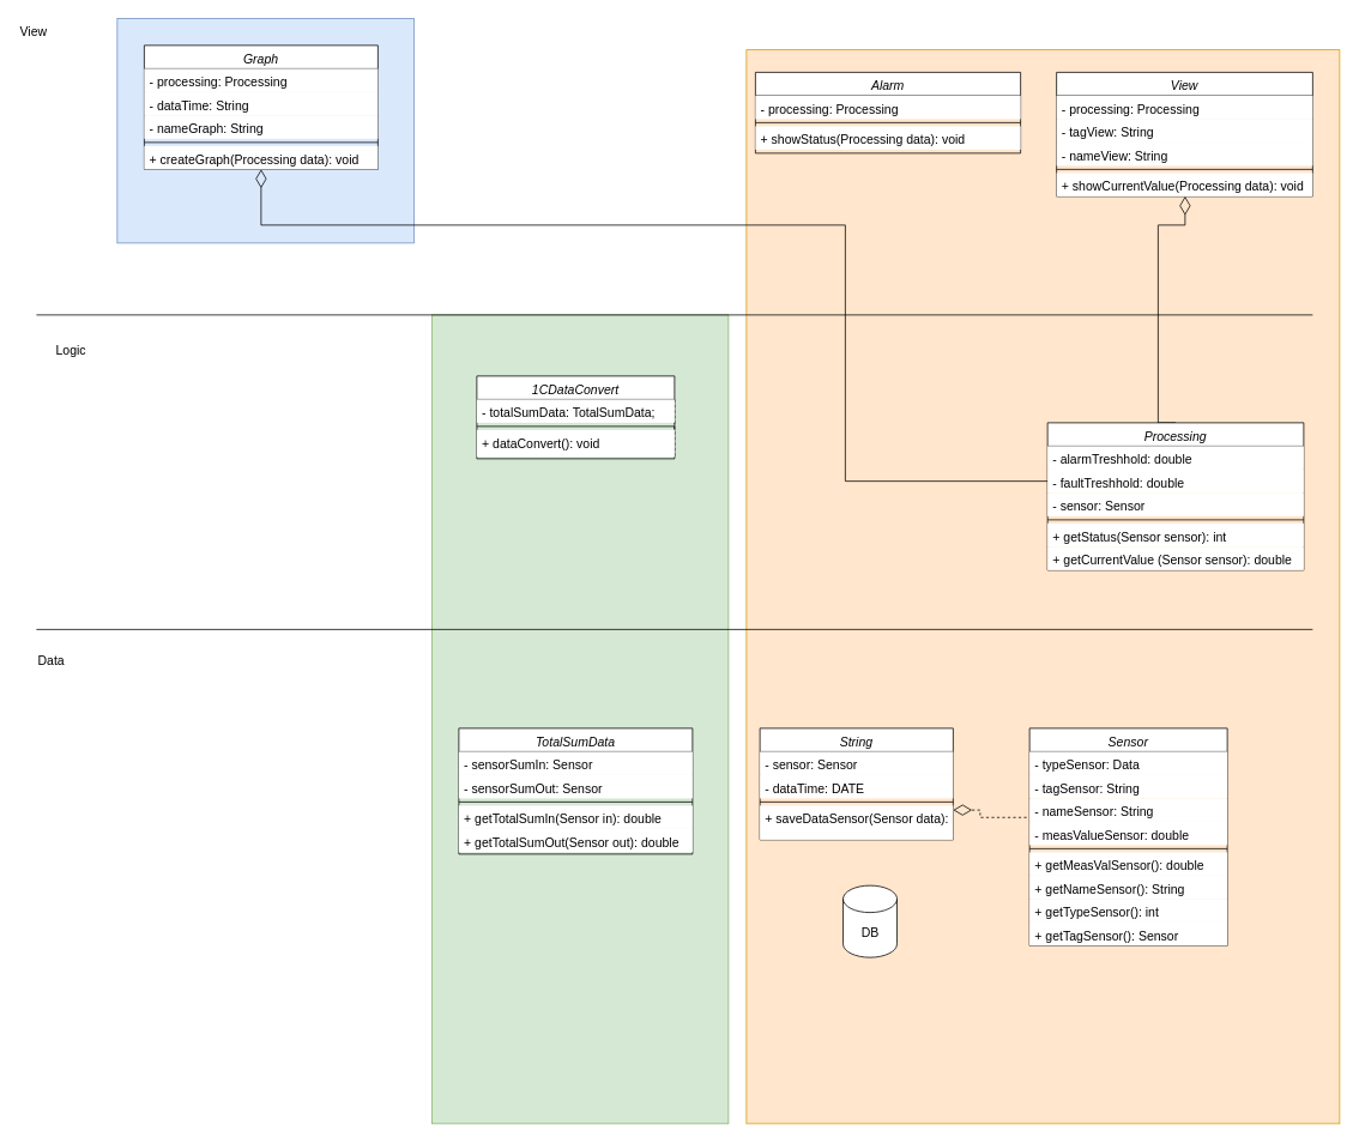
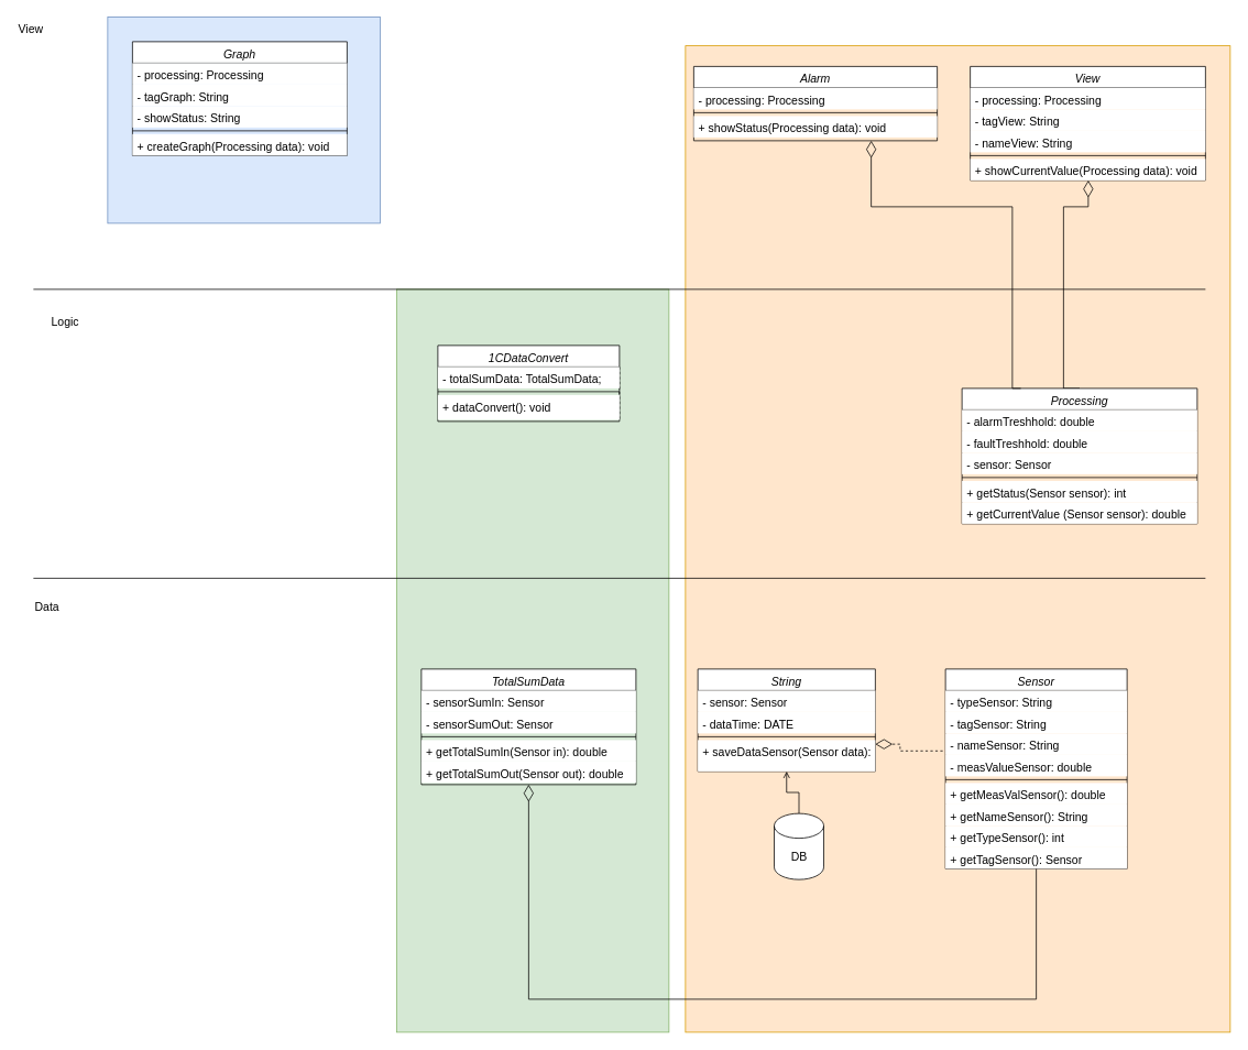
  <mxCell id="0" />
  <mxCell id="1" parent="0" />
  <mxCell id="2" value="" style="rounded=0;whiteSpace=wrap;html=1;perimeterSpacing=6;glass=0;fillColor=#dae8fc;strokeColor=#6c8ebf;fontSize=14;fontStyle=0" parent="1" vertex="1"><mxGeometry x="130" y="20" width="330" height="250" as="geometry" /></mxCell>
  <mxCell id="3" value="" style="rounded=0;whiteSpace=wrap;html=1;perimeterSpacing=6;glass=0;fillColor=#d5e8d4;strokeColor=#82b366;fontSize=14;fontStyle=0" parent="1" vertex="1"><mxGeometry x="480" y="350" width="330" height="900" as="geometry" /></mxCell>
  <mxCell id="4" value="" style="rounded=0;whiteSpace=wrap;html=1;perimeterSpacing=6;glass=0;fillColor=#ffe6cc;strokeColor=#d79b00;fontSize=14;fontStyle=0" parent="1" vertex="1"><mxGeometry x="830" y="55" width="660" height="1195" as="geometry" /></mxCell>
  <mxCell id="5" style="edgeStyle=orthogonalEdgeStyle;rounded=0;orthogonalLoop=1;jettySize=auto;html=1;endArrow=diamondThin;endFill=0;endSize=18;targetPerimeterSpacing=0;sourcePerimeterSpacing=18;exitX=0.5;exitY=0;exitDx=0;exitDy=0;fontSize=14;fontStyle=0" parent="1" source="32" target="6" edge="1"><mxGeometry relative="1" as="geometry"><mxPoint x="1255" y="460" as="sourcePoint" /><Array as="points"><mxPoint x="1288" y="250" /><mxPoint x="1318" y="250" /></Array></mxGeometry></mxCell>
  <mxCell id="6" value="View" style="swimlane;fontStyle=2;align=center;verticalAlign=top;childLayout=stackLayout;horizontal=1;startSize=26;horizontalStack=0;resizeParent=1;resizeLast=0;collapsible=1;marginBottom=0;rounded=0;shadow=0;strokeWidth=1;fontSize=14;" parent="1" vertex="1"><mxGeometry x="1175" y="80" width="285" height="138" as="geometry"><mxRectangle x="230" y="140" width="160" height="26" as="alternateBounds" /></mxGeometry></mxCell>
  <mxCell id="7" value="- processing: Processing" style="text;align=left;verticalAlign=top;spacingLeft=4;spacingRight=4;overflow=hidden;rotatable=0;points=[[0,0.5],[1,0.5]];portConstraint=eastwest;rounded=0;shadow=0;html=0;fillColor=default;fontSize=14;fontStyle=0" parent="6" vertex="1"><mxGeometry y="26" width="285" height="26" as="geometry" /></mxCell>
  <mxCell id="8" value="- tagView: String" style="text;align=left;verticalAlign=top;spacingLeft=4;spacingRight=4;overflow=hidden;rotatable=0;points=[[0,0.5],[1,0.5]];portConstraint=eastwest;rounded=0;shadow=0;html=0;fillColor=default;fontSize=14;fontStyle=0" parent="6" vertex="1"><mxGeometry y="52" width="285" height="26" as="geometry" /></mxCell>
  <mxCell id="9" value="- nameView: String" style="text;align=left;verticalAlign=top;spacingLeft=4;spacingRight=4;overflow=hidden;rotatable=0;points=[[0,0.5],[1,0.5]];portConstraint=eastwest;rounded=0;shadow=0;html=0;fillColor=default;fontSize=14;fontStyle=0" parent="6" vertex="1"><mxGeometry y="78" width="285" height="26" as="geometry" /></mxCell>
  <mxCell id="10" value="" style="line;html=1;strokeWidth=1;align=left;verticalAlign=middle;spacingTop=-1;spacingLeft=3;spacingRight=3;rotatable=0;labelPosition=right;points=[];portConstraint=eastwest;fontSize=14;fontStyle=0" parent="6" vertex="1"><mxGeometry y="104" width="285" height="8" as="geometry" /></mxCell>
  <mxCell id="11" value="+ showCurrentValue(Processing data): void" style="text;align=left;verticalAlign=top;spacingLeft=4;spacingRight=4;overflow=hidden;rotatable=0;points=[[0,0.5],[1,0.5]];portConstraint=eastwest;fillColor=default;fontSize=14;fontStyle=0" parent="6" vertex="1"><mxGeometry y="112" width="285" height="26" as="geometry" /></mxCell>
  <mxCell id="12" value="" style="endArrow=none;html=1;rounded=0;fontSize=14;fontStyle=0" parent="1" edge="1"><mxGeometry width="50" height="50" relative="1" as="geometry"><mxPoint x="40" y="350" as="sourcePoint" /><mxPoint x="1460" y="350" as="targetPoint" /></mxGeometry></mxCell>
  <mxCell id="13" value="" style="endArrow=none;html=1;rounded=0;fontSize=14;fontStyle=0" parent="1" edge="1"><mxGeometry width="50" height="50" relative="1" as="geometry"><mxPoint x="40" y="700" as="sourcePoint" /><mxPoint x="1460" y="700" as="targetPoint" /></mxGeometry></mxCell>
  <mxCell id="14" value="View" style="text;html=1;strokeColor=none;fillColor=none;align=left;verticalAlign=middle;whiteSpace=wrap;rounded=0;fontSize=14;fontStyle=0" parent="1" vertex="1"><mxGeometry x="20" y="20" width="60" height="30" as="geometry" /></mxCell>
  <mxCell id="15" value="Logic" style="text;html=1;strokeColor=none;fillColor=none;align=left;verticalAlign=middle;whiteSpace=wrap;rounded=0;fontSize=14;fontStyle=0" parent="1" vertex="1"><mxGeometry x="60" y="375" width="60" height="30" as="geometry" /></mxCell>
  <mxCell id="16" value="Data" style="text;html=1;strokeColor=none;fillColor=none;align=left;verticalAlign=middle;whiteSpace=wrap;rounded=0;rotation=0;fontSize=14;fontStyle=0" parent="1" vertex="1"><mxGeometry x="40" y="720" width="60" height="30" as="geometry" /></mxCell>
  <mxCell id="17" value="Sensor" style="swimlane;fontStyle=2;align=center;verticalAlign=top;childLayout=stackLayout;horizontal=1;startSize=26;horizontalStack=0;resizeParent=1;resizeLast=0;collapsible=1;marginBottom=0;rounded=0;shadow=0;strokeWidth=1;fillColor=default;swimlaneLine=1;fontSize=14;" parent="1" vertex="1"><mxGeometry x="1145" y="810" width="220" height="242" as="geometry"><mxRectangle x="230" y="140" width="160" height="26" as="alternateBounds" /></mxGeometry></mxCell>
- <mxCell id="18" value="- typeSensor: Data" style="text;align=left;verticalAlign=top;spacingLeft=4;spacingRight=4;overflow=hidden;rotatable=0;points=[[0,0.5],[1,0.5]];portConstraint=eastwest;fillColor=default;fontSize=14;fontStyle=0" parent="17" vertex="1"><mxGeometry y="26" width="220" height="26" as="geometry" /></mxCell>
+ <mxCell id="18" value="- typeSensor: String" style="text;align=left;verticalAlign=top;spacingLeft=4;spacingRight=4;overflow=hidden;rotatable=0;points=[[0,0.5],[1,0.5]];portConstraint=eastwest;fillColor=default;fontSize=14;fontStyle=0" parent="17" vertex="1"><mxGeometry y="26" width="220" height="26" as="geometry" /></mxCell>
  <mxCell id="19" value="- tagSensor: String" style="text;align=left;verticalAlign=top;spacingLeft=4;spacingRight=4;overflow=hidden;rotatable=0;points=[[0,0.5],[1,0.5]];portConstraint=eastwest;rounded=0;shadow=0;html=0;fillColor=default;fontSize=14;fontStyle=0" parent="17" vertex="1"><mxGeometry y="52" width="220" height="26" as="geometry" /></mxCell>
  <mxCell id="20" value="- nameSensor: String " style="text;align=left;verticalAlign=top;spacingLeft=4;spacingRight=4;overflow=hidden;rotatable=0;points=[[0,0.5],[1,0.5]];portConstraint=eastwest;rounded=0;shadow=0;html=0;fillColor=default;fontSize=14;fontStyle=0" parent="17" vertex="1"><mxGeometry y="78" width="220" height="26" as="geometry" /></mxCell>
  <mxCell id="21" value="- measValueSensor: double" style="text;align=left;verticalAlign=top;spacingLeft=4;spacingRight=4;overflow=hidden;rotatable=0;points=[[0,0.5],[1,0.5]];portConstraint=eastwest;fillColor=default;fontSize=14;fontStyle=0" parent="17" vertex="1"><mxGeometry y="104" width="220" height="26" as="geometry" /></mxCell>
  <mxCell id="22" value="" style="line;html=1;strokeWidth=1;align=left;verticalAlign=middle;spacingTop=-1;spacingLeft=3;spacingRight=3;rotatable=0;labelPosition=right;points=[];portConstraint=eastwest;strokeColor=#000000;perimeterSpacing=0;fillStyle=auto;fillColor=default;fontSize=14;fontStyle=0" parent="17" vertex="1"><mxGeometry y="130" width="220" height="8" as="geometry" /></mxCell>
  <mxCell id="23" value="+ getMeasValSensor(): double" style="text;align=left;verticalAlign=top;spacingLeft=4;spacingRight=4;overflow=hidden;rotatable=0;points=[[0,0.5],[1,0.5]];portConstraint=eastwest;fillColor=default;fontSize=14;fontStyle=0" parent="17" vertex="1"><mxGeometry y="138" width="220" height="26" as="geometry" /></mxCell>
  <mxCell id="24" value="+ getNameSensor(): String" style="text;align=left;verticalAlign=top;spacingLeft=4;spacingRight=4;overflow=hidden;rotatable=0;points=[[0,0.5],[1,0.5]];portConstraint=eastwest;fillColor=default;fontSize=14;fontStyle=0" parent="17" vertex="1"><mxGeometry y="164" width="220" height="26" as="geometry" /></mxCell>
  <mxCell id="25" value="+ getTypeSensor(): int" style="text;align=left;verticalAlign=top;spacingLeft=4;spacingRight=4;overflow=hidden;rotatable=0;points=[[0,0.5],[1,0.5]];portConstraint=eastwest;fillColor=default;fontSize=14;fontStyle=0" parent="17" vertex="1"><mxGeometry y="190" width="220" height="26" as="geometry" /></mxCell>
  <mxCell id="26" value="+ getTagSensor(): Sensor" style="text;align=left;verticalAlign=top;spacingLeft=4;spacingRight=4;overflow=hidden;rotatable=0;points=[[0,0.5],[1,0.5]];portConstraint=eastwest;fillColor=default;fontSize=14;fontStyle=0" parent="17" vertex="1"><mxGeometry y="216" width="220" height="26" as="geometry" /></mxCell>
  <mxCell id="27" value="String" style="swimlane;fontStyle=2;align=center;verticalAlign=top;childLayout=stackLayout;horizontal=1;startSize=26;horizontalStack=0;resizeParent=1;resizeLast=0;collapsible=1;marginBottom=0;rounded=0;shadow=0;strokeWidth=1;fillColor=#FFFFFF;swimlaneLine=1;fontSize=14;" parent="1" vertex="1"><mxGeometry x="845" y="810" width="215" height="124" as="geometry"><mxRectangle x="230" y="140" width="160" height="26" as="alternateBounds" /></mxGeometry></mxCell>
  <mxCell id="28" value="- sensor: Sensor&#10;" style="text;align=left;verticalAlign=top;spacingLeft=4;spacingRight=4;overflow=hidden;rotatable=0;points=[[0,0.5],[1,0.5]];portConstraint=eastwest;fillColor=default;fontSize=14;fontStyle=0" parent="27" vertex="1"><mxGeometry y="26" width="215" height="26" as="geometry" /></mxCell>
  <mxCell id="29" value="- dataTime: DATE" style="text;align=left;verticalAlign=top;spacingLeft=4;spacingRight=4;overflow=hidden;rotatable=0;points=[[0,0.5],[1,0.5]];portConstraint=eastwest;fillColor=default;fontSize=14;fontStyle=0" parent="27" vertex="1"><mxGeometry y="52" width="215" height="26" as="geometry" /></mxCell>
  <mxCell id="30" value="" style="line;html=1;strokeWidth=1;align=left;verticalAlign=middle;spacingTop=-1;spacingLeft=3;spacingRight=3;rotatable=0;labelPosition=right;points=[];portConstraint=eastwest;shadow=0;labelBackgroundColor=default;fillColor=default;fontSize=14;fontStyle=0" parent="27" vertex="1"><mxGeometry y="78" width="215" height="8" as="geometry" /></mxCell>
  <mxCell id="31" value="+ saveDataSensor(Sensor data): void" style="text;align=left;verticalAlign=top;spacingLeft=4;spacingRight=4;overflow=hidden;rotatable=0;points=[[0,0.5],[1,0.5]];portConstraint=eastwest;fillColor=default;fontSize=14;fontStyle=0" parent="27" vertex="1"><mxGeometry y="86" width="215" height="38" as="geometry" /></mxCell>
  <mxCell id="32" value="Processing" style="swimlane;fontStyle=2;align=center;verticalAlign=top;childLayout=stackLayout;horizontal=1;startSize=26;horizontalStack=0;resizeParent=1;resizeLast=0;collapsible=1;marginBottom=0;rounded=0;shadow=0;strokeWidth=1;fontSize=14;" parent="1" vertex="1"><mxGeometry x="1165" y="470" width="285" height="164" as="geometry"><mxRectangle x="230" y="140" width="160" height="26" as="alternateBounds" /></mxGeometry></mxCell>
  <mxCell id="33" value="- alarmTreshhold: double" style="text;align=left;verticalAlign=top;spacingLeft=4;spacingRight=4;overflow=hidden;rotatable=0;points=[[0,0.5],[1,0.5]];portConstraint=eastwest;fillColor=default;fontSize=14;fontStyle=0" parent="32" vertex="1"><mxGeometry y="26" width="285" height="26" as="geometry" /></mxCell>
  <mxCell id="34" value="- faultTreshhold: double" style="text;align=left;verticalAlign=top;spacingLeft=4;spacingRight=4;overflow=hidden;rotatable=0;points=[[0,0.5],[1,0.5]];portConstraint=eastwest;rounded=0;shadow=0;html=0;fillColor=default;fontSize=14;fontStyle=0" parent="32" vertex="1"><mxGeometry y="52" width="285" height="26" as="geometry" /></mxCell>
  <mxCell id="35" value="- sensor: Sensor" style="text;align=left;verticalAlign=top;spacingLeft=4;spacingRight=4;overflow=hidden;rotatable=0;points=[[0,0.5],[1,0.5]];portConstraint=eastwest;rounded=0;shadow=0;html=0;fillColor=default;fontSize=14;fontStyle=0" parent="32" vertex="1"><mxGeometry y="78" width="285" height="26" as="geometry" /></mxCell>
  <mxCell id="36" value="" style="line;html=1;strokeWidth=1;align=left;verticalAlign=middle;spacingTop=-1;spacingLeft=3;spacingRight=3;rotatable=0;labelPosition=right;points=[];portConstraint=eastwest;fontSize=14;fontStyle=0" parent="32" vertex="1"><mxGeometry y="104" width="285" height="8" as="geometry" /></mxCell>
  <mxCell id="37" value="+ getStatus(Sensor sensor): int " style="text;align=left;verticalAlign=top;spacingLeft=4;spacingRight=4;overflow=hidden;rotatable=0;points=[[0,0.5],[1,0.5]];portConstraint=eastwest;fillColor=default;fontSize=14;fontStyle=0" parent="32" vertex="1"><mxGeometry y="112" width="285" height="26" as="geometry" /></mxCell>
  <mxCell id="38" value="+ getCurrentValue (Sensor sensor): double" style="text;align=left;verticalAlign=top;spacingLeft=4;spacingRight=4;overflow=hidden;rotatable=0;points=[[0,0.5],[1,0.5]];portConstraint=eastwest;fillColor=default;fontSize=14;fontStyle=0" parent="32" vertex="1"><mxGeometry y="138" width="285" height="26" as="geometry" /></mxCell>
+ <mxCell id="39" style="edgeStyle=orthogonalEdgeStyle;rounded=0;orthogonalLoop=1;jettySize=auto;html=1;endArrow=diamondThin;endFill=0;endSize=18;exitX=0.25;exitY=0;exitDx=0;exitDy=0;sourcePerimeterSpacing=18;fontSize=14;fontStyle=0" parent="1" source="32" target="40" edge="1"><mxGeometry relative="1" as="geometry"><Array as="points"><mxPoint x="1226" y="250" /><mxPoint x="1055" y="250" /></Array></mxGeometry></mxCell>
  <mxCell id="40" value="Alarm" style="swimlane;fontStyle=2;align=center;verticalAlign=top;childLayout=stackLayout;horizontal=1;startSize=26;horizontalStack=0;resizeParent=1;resizeLast=0;collapsible=1;marginBottom=0;rounded=0;shadow=0;strokeWidth=1;fontSize=14;" parent="1" vertex="1"><mxGeometry x="840" y="80" width="295" height="90" as="geometry"><mxRectangle x="230" y="140" width="160" height="26" as="alternateBounds" /></mxGeometry></mxCell>
  <mxCell id="41" value="- processing: Processing" style="text;align=left;verticalAlign=top;spacingLeft=4;spacingRight=4;overflow=hidden;rotatable=0;points=[[0,0.5],[1,0.5]];portConstraint=eastwest;rounded=0;shadow=0;html=0;fillColor=default;fontSize=14;fontStyle=0" parent="40" vertex="1"><mxGeometry y="26" width="295" height="26" as="geometry" /></mxCell>
  <mxCell id="42" value="" style="line;html=1;strokeWidth=1;align=left;verticalAlign=middle;spacingTop=-1;spacingLeft=3;spacingRight=3;rotatable=0;labelPosition=right;points=[];portConstraint=eastwest;fontSize=14;fontStyle=0" parent="40" vertex="1"><mxGeometry y="52" width="295" height="8" as="geometry" /></mxCell>
  <mxCell id="43" value="+ showStatus(Processing data): void&#10; " style="text;align=left;verticalAlign=top;spacingLeft=4;spacingRight=4;overflow=hidden;rotatable=0;points=[[0,0.5],[1,0.5]];portConstraint=eastwest;fillColor=default;fontSize=14;fontStyle=0" parent="40" vertex="1"><mxGeometry y="60" width="295" height="26" as="geometry" /></mxCell>
+ <mxCell id="44" style="edgeStyle=orthogonalEdgeStyle;rounded=0;orthogonalLoop=1;jettySize=auto;html=1;entryX=0.5;entryY=1;entryDx=0;entryDy=0;endArrow=open;endFill=0;fontSize=14;fontStyle=0" parent="1" source="45" target="27" edge="1"><mxGeometry relative="1" as="geometry" /></mxCell>
  <mxCell id="45" value="DB" style="shape=cylinder3;whiteSpace=wrap;html=1;boundedLbl=1;backgroundOutline=1;size=15;fontSize=14;fontStyle=0" parent="1" vertex="1"><mxGeometry x="937.5" y="985" width="60" height="80" as="geometry" /></mxCell>
+ <mxCell id="46" style="edgeStyle=orthogonalEdgeStyle;rounded=0;orthogonalLoop=1;jettySize=auto;html=1;endArrow=diamondThin;endFill=0;endSize=18;exitX=0.5;exitY=1;exitDx=0;exitDy=0;fontSize=14;fontStyle=0" parent="1" source="17" target="47" edge="1"><mxGeometry relative="1" as="geometry"><Array as="points"><mxPoint x="1255" y="1210" /><mxPoint x="640" y="1210" /></Array></mxGeometry></mxCell>
  <mxCell id="47" value="TotalSumData" style="swimlane;fontStyle=2;align=center;verticalAlign=top;childLayout=stackLayout;horizontal=1;startSize=26;horizontalStack=0;resizeParent=1;resizeLast=0;collapsible=1;marginBottom=0;rounded=0;shadow=0;strokeWidth=1;fontSize=14;" parent="1" vertex="1"><mxGeometry x="510" y="810" width="260" height="140" as="geometry"><mxRectangle x="230" y="140" width="160" height="26" as="alternateBounds" /></mxGeometry></mxCell>
  <mxCell id="48" value="- sensorSumIn: Sensor" style="text;align=left;verticalAlign=top;spacingLeft=4;spacingRight=4;overflow=hidden;rotatable=0;points=[[0,0.5],[1,0.5]];portConstraint=eastwest;fillColor=default;fontSize=14;fontStyle=0" parent="47" vertex="1"><mxGeometry y="26" width="260" height="26" as="geometry" /></mxCell>
  <mxCell id="49" value="- sensorSumOut: Sensor" style="text;align=left;verticalAlign=top;spacingLeft=4;spacingRight=4;overflow=hidden;rotatable=0;points=[[0,0.5],[1,0.5]];portConstraint=eastwest;fillColor=default;fontSize=14;fontStyle=0" parent="47" vertex="1"><mxGeometry y="52" width="260" height="26" as="geometry" /></mxCell>
  <mxCell id="50" value="" style="line;html=1;strokeWidth=1;align=left;verticalAlign=middle;spacingTop=-1;spacingLeft=3;spacingRight=3;rotatable=0;labelPosition=right;points=[];portConstraint=eastwest;fontSize=14;fontStyle=0" parent="47" vertex="1"><mxGeometry y="78" width="260" height="8" as="geometry" /></mxCell>
  <mxCell id="51" value="+ getTotalSumIn(Sensor in): double" style="text;align=left;verticalAlign=top;spacingLeft=4;spacingRight=4;overflow=hidden;rotatable=0;points=[[0,0.5],[1,0.5]];portConstraint=eastwest;fillColor=default;fontSize=14;fontStyle=0" parent="47" vertex="1"><mxGeometry y="86" width="260" height="26" as="geometry" /></mxCell>
  <mxCell id="52" value="+ getTotalSumOut(Sensor out): double" style="text;align=left;verticalAlign=top;spacingLeft=4;spacingRight=4;overflow=hidden;rotatable=0;points=[[0,0.5],[1,0.5]];portConstraint=eastwest;fillColor=default;fontSize=14;fontStyle=0" parent="47" vertex="1"><mxGeometry y="112" width="260" height="26" as="geometry" /></mxCell>
  <mxCell id="53" value="1CDataConvert" style="swimlane;fontStyle=2;align=center;verticalAlign=top;childLayout=stackLayout;horizontal=1;startSize=26;horizontalStack=0;resizeParent=1;resizeLast=0;collapsible=1;marginBottom=0;rounded=0;shadow=0;strokeWidth=1;swimlaneHead=1;separatorColor=#000000;fontSize=14;" parent="1" vertex="1"><mxGeometry x="530" y="418" width="220" height="92" as="geometry"><mxRectangle x="230" y="140" width="160" height="26" as="alternateBounds" /></mxGeometry></mxCell>
  <mxCell id="54" value="- totalSumData: TotalSumData;" style="text;align=left;verticalAlign=top;spacingLeft=4;spacingRight=4;overflow=hidden;rotatable=0;points=[[0,0.5],[1,0.5]];portConstraint=eastwest;fillColor=default;fontSize=14;fontStyle=0" parent="53" vertex="1"><mxGeometry y="26" width="220" height="26" as="geometry" /></mxCell>
  <mxCell id="55" value="" style="line;html=1;strokeWidth=1;align=left;verticalAlign=middle;spacingTop=-1;spacingLeft=3;spacingRight=3;rotatable=0;labelPosition=right;points=[];portConstraint=eastwest;gradientColor=none;backgroundOutline=0;noLabel=0;overflow=visible;autosize=0;fontSize=14;fontStyle=0" parent="53" vertex="1"><mxGeometry y="52" width="220" height="8" as="geometry" /></mxCell>
  <mxCell id="56" value="+ dataConvert(): void" style="text;align=left;verticalAlign=top;spacingLeft=4;spacingRight=4;overflow=hidden;rotatable=0;points=[[0,0.5],[1,0.5]];portConstraint=eastwest;fillColor=default;fontSize=14;fontStyle=0" parent="53" vertex="1"><mxGeometry y="60" width="220" height="30" as="geometry" /></mxCell>
  <mxCell id="57" value="Graph" style="swimlane;fontStyle=2;align=center;verticalAlign=top;childLayout=stackLayout;horizontal=1;startSize=26;horizontalStack=0;resizeParent=1;resizeLast=0;collapsible=1;marginBottom=0;rounded=0;shadow=0;strokeWidth=1;fontSize=14;" parent="1" vertex="1"><mxGeometry x="160" y="50" width="260" height="138" as="geometry"><mxRectangle x="230" y="140" width="160" height="26" as="alternateBounds" /></mxGeometry></mxCell>
  <mxCell id="58" value="- processing: Processing" style="text;align=left;verticalAlign=top;spacingLeft=4;spacingRight=4;overflow=hidden;rotatable=0;points=[[0,0.5],[1,0.5]];portConstraint=eastwest;rounded=0;shadow=0;html=0;fillColor=default;fontSize=14;fontStyle=0" parent="57" vertex="1"><mxGeometry y="26" width="260" height="26" as="geometry" /></mxCell>
- <mxCell id="59" value="- dataTime: String" style="text;align=left;verticalAlign=top;spacingLeft=4;spacingRight=4;overflow=hidden;rotatable=0;points=[[0,0.5],[1,0.5]];portConstraint=eastwest;rounded=0;shadow=0;html=0;fillColor=default;fontSize=14;fontStyle=0" parent="57" vertex="1"><mxGeometry y="52" width="260" height="26" as="geometry" /></mxCell>
- <mxCell id="60" value="- nameGraph: String" style="text;align=left;verticalAlign=top;spacingLeft=4;spacingRight=4;overflow=hidden;rotatable=0;points=[[0,0.5],[1,0.5]];portConstraint=eastwest;rounded=0;shadow=0;html=0;fillColor=default;fontSize=14;fontStyle=0" parent="57" vertex="1"><mxGeometry y="78" width="260" height="26" as="geometry" /></mxCell>
+ <mxCell id="59" value="- tagGraph: String" style="text;align=left;verticalAlign=top;spacingLeft=4;spacingRight=4;overflow=hidden;rotatable=0;points=[[0,0.5],[1,0.5]];portConstraint=eastwest;rounded=0;shadow=0;html=0;fillColor=default;fontSize=14;fontStyle=0" parent="57" vertex="1"><mxGeometry y="52" width="260" height="26" as="geometry" /></mxCell>
+ <mxCell id="60" value="- showStatus: String" style="text;align=left;verticalAlign=top;spacingLeft=4;spacingRight=4;overflow=hidden;rotatable=0;points=[[0,0.5],[1,0.5]];portConstraint=eastwest;rounded=0;shadow=0;html=0;fillColor=default;fontSize=14;fontStyle=0" parent="57" vertex="1"><mxGeometry y="78" width="260" height="26" as="geometry" /></mxCell>
  <mxCell id="61" value="" style="line;html=1;strokeWidth=1;align=left;verticalAlign=middle;spacingTop=-1;spacingLeft=3;spacingRight=3;rotatable=0;labelPosition=right;points=[];portConstraint=eastwest;fontSize=14;fontStyle=0" parent="57" vertex="1"><mxGeometry y="104" width="260" height="8" as="geometry" /></mxCell>
  <mxCell id="62" value="+ createGraph(Processing data): void&#10; " style="text;align=left;verticalAlign=top;spacingLeft=4;spacingRight=4;overflow=hidden;rotatable=0;points=[[0,0.5],[1,0.5]];portConstraint=eastwest;fillColor=default;fontSize=14;fontStyle=0" parent="57" vertex="1"><mxGeometry y="112" width="260" height="26" as="geometry" /></mxCell>
- <mxCell id="63" style="edgeStyle=orthogonalEdgeStyle;rounded=0;orthogonalLoop=1;jettySize=auto;html=1;entryX=0.5;entryY=1;entryDx=0;entryDy=0;endArrow=diamondThin;endFill=0;endSize=18;exitX=0;exitY=0.5;exitDx=0;exitDy=0;fontSize=14;fontStyle=0" parent="1" source="34" target="57" edge="1"><mxGeometry relative="1" as="geometry"><mxPoint x="260" y="160" as="targetPoint" /><Array as="points"><mxPoint x="940" y="535" /><mxPoint x="940" y="250" /><mxPoint x="290" y="250" /></Array></mxGeometry></mxCell>
  <mxCell id="64" style="edgeStyle=orthogonalEdgeStyle;rounded=0;orthogonalLoop=1;jettySize=auto;html=1;endArrow=diamondThin;endFill=0;endSize=18;startSize=18;exitX=-0.015;exitY=0.815;exitDx=0;exitDy=0;exitPerimeter=0;fontSize=14;fontStyle=0;dashed=1;" parent="1" source="20" target="31" edge="1"><mxGeometry relative="1" as="geometry"><Array as="points"><mxPoint x="1090" y="909" /><mxPoint x="1090" y="901" /></Array></mxGeometry></mxCell>
